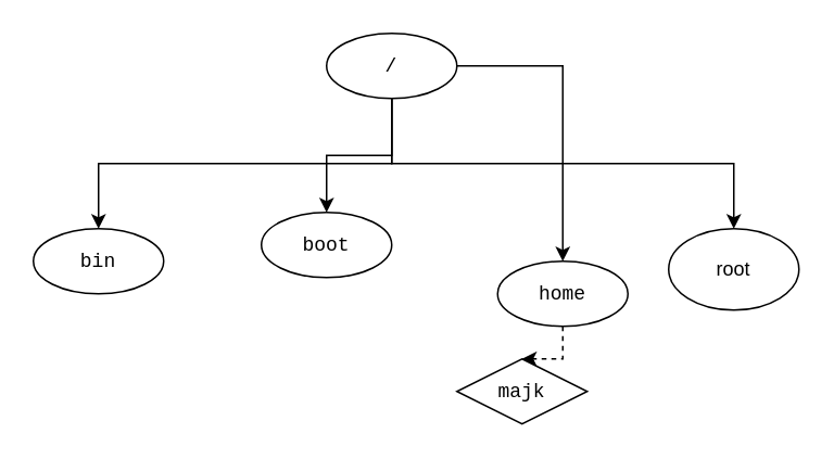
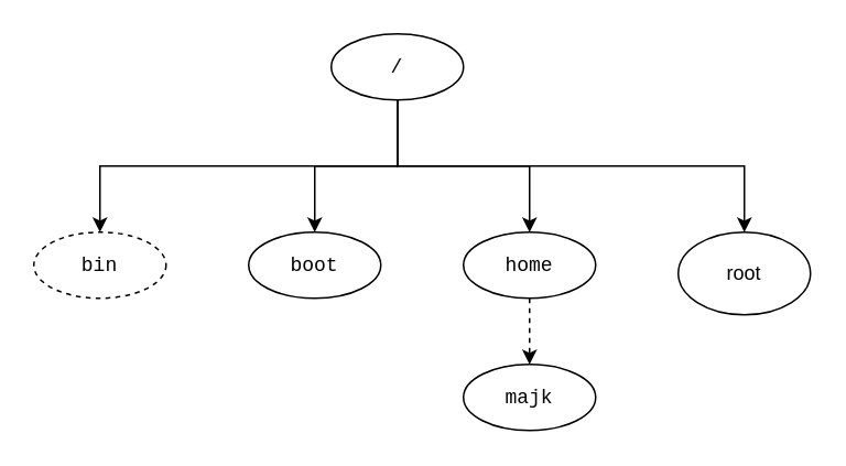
  <mxCell id="0" />
  <mxCell id="1" parent="0" />
  <mxCell id="2" value="" style="edgeStyle=orthogonalEdgeStyle;rounded=0;orthogonalLoop=1;jettySize=auto;html=1;" parent="1" source="6" target="7" edge="1"><mxGeometry relative="1" as="geometry"><Array as="points"><mxPoint x="240" y="100" /><mxPoint x="60" y="100" /></Array></mxGeometry></mxCell>
  <mxCell id="3" value="" style="edgeStyle=orthogonalEdgeStyle;rounded=0;orthogonalLoop=1;jettySize=auto;html=1;entryX=0.5;entryY=0;entryDx=0;entryDy=0;" parent="1" source="6" target="8" edge="1"><mxGeometry relative="1" as="geometry"><Array as="points"><mxPoint x="240" y="100" /><mxPoint x="450" y="100" /></Array></mxGeometry></mxCell>
  <mxCell id="4" value="" style="edgeStyle=orthogonalEdgeStyle;rounded=0;orthogonalLoop=1;jettySize=auto;html=1;" parent="1" source="6" target="9" edge="1"><mxGeometry relative="1" as="geometry" /></mxCell>
  <mxCell id="5" value="" style="edgeStyle=orthogonalEdgeStyle;rounded=0;orthogonalLoop=1;jettySize=auto;html=1;" parent="1" source="6" target="11" edge="1"><mxGeometry relative="1" as="geometry" /></mxCell>
  <mxCell id="6" value="&lt;font face=&quot;Courier New&quot;&gt;/&lt;/font&gt;" style="ellipse;whiteSpace=wrap;html=1;" parent="1" vertex="1"><mxGeometry x="200" y="20" width="80" height="40" as="geometry" /></mxCell>
- <mxCell id="7" value="&lt;font face=&quot;Courier New&quot;&gt;bin&lt;/font&gt;" style="ellipse;whiteSpace=wrap;html=1;" parent="1" vertex="1"><mxGeometry x="20" y="140" width="80" height="40" as="geometry" /></mxCell>
+ <mxCell id="7" value="&lt;font face=&quot;Courier New&quot;&gt;bin&lt;/font&gt;" style="ellipse;whiteSpace=wrap;html=1;dashed=1;" parent="1" vertex="1"><mxGeometry x="20" y="140" width="80" height="40" as="geometry" /></mxCell>
  <mxCell id="8" value="root" style="ellipse;whiteSpace=wrap;html=1;" parent="1" vertex="1"><mxGeometry x="410" y="140" width="80" height="50" as="geometry" /></mxCell>
- <mxCell id="9" value="&lt;font face=&quot;Courier New&quot;&gt;boot&lt;/font&gt;" style="ellipse;whiteSpace=wrap;html=1;" parent="1" vertex="1"><mxGeometry x="160" y="130" width="80" height="40" as="geometry" /></mxCell>
+ <mxCell id="9" value="&lt;font face=&quot;Courier New&quot;&gt;boot&lt;/font&gt;" style="ellipse;whiteSpace=wrap;html=1;" parent="1" vertex="1"><mxGeometry x="150" y="140" width="80" height="40" as="geometry" /></mxCell>
  <mxCell id="10" value="" style="edgeStyle=orthogonalEdgeStyle;rounded=0;orthogonalLoop=1;jettySize=auto;html=1;dashed=1;" parent="1" source="11" target="12" edge="1"><mxGeometry relative="1" as="geometry" /></mxCell>
- <mxCell id="11" value="&lt;font face=&quot;Courier New&quot;&gt;home&lt;/font&gt;" style="ellipse;whiteSpace=wrap;html=1;" parent="1" vertex="1"><mxGeometry x="305" y="160" width="80" height="40" as="geometry" /></mxCell>
- <mxCell id="12" value="&lt;font face=&quot;Courier New&quot;&gt;majk&lt;/font&gt;" style="rhombus;whiteSpace=wrap;html=1;" parent="1" vertex="1"><mxGeometry x="280" y="220" width="80" height="40" as="geometry" /></mxCell>
+ <mxCell id="11" value="&lt;font face=&quot;Courier New&quot;&gt;home&lt;/font&gt;" style="ellipse;whiteSpace=wrap;html=1;" parent="1" vertex="1"><mxGeometry x="280" y="140" width="80" height="40" as="geometry" /></mxCell>
+ <mxCell id="12" value="&lt;font face=&quot;Courier New&quot;&gt;majk&lt;/font&gt;" style="ellipse;whiteSpace=wrap;html=1;" parent="1" vertex="1"><mxGeometry x="280" y="220" width="80" height="40" as="geometry" /></mxCell>
